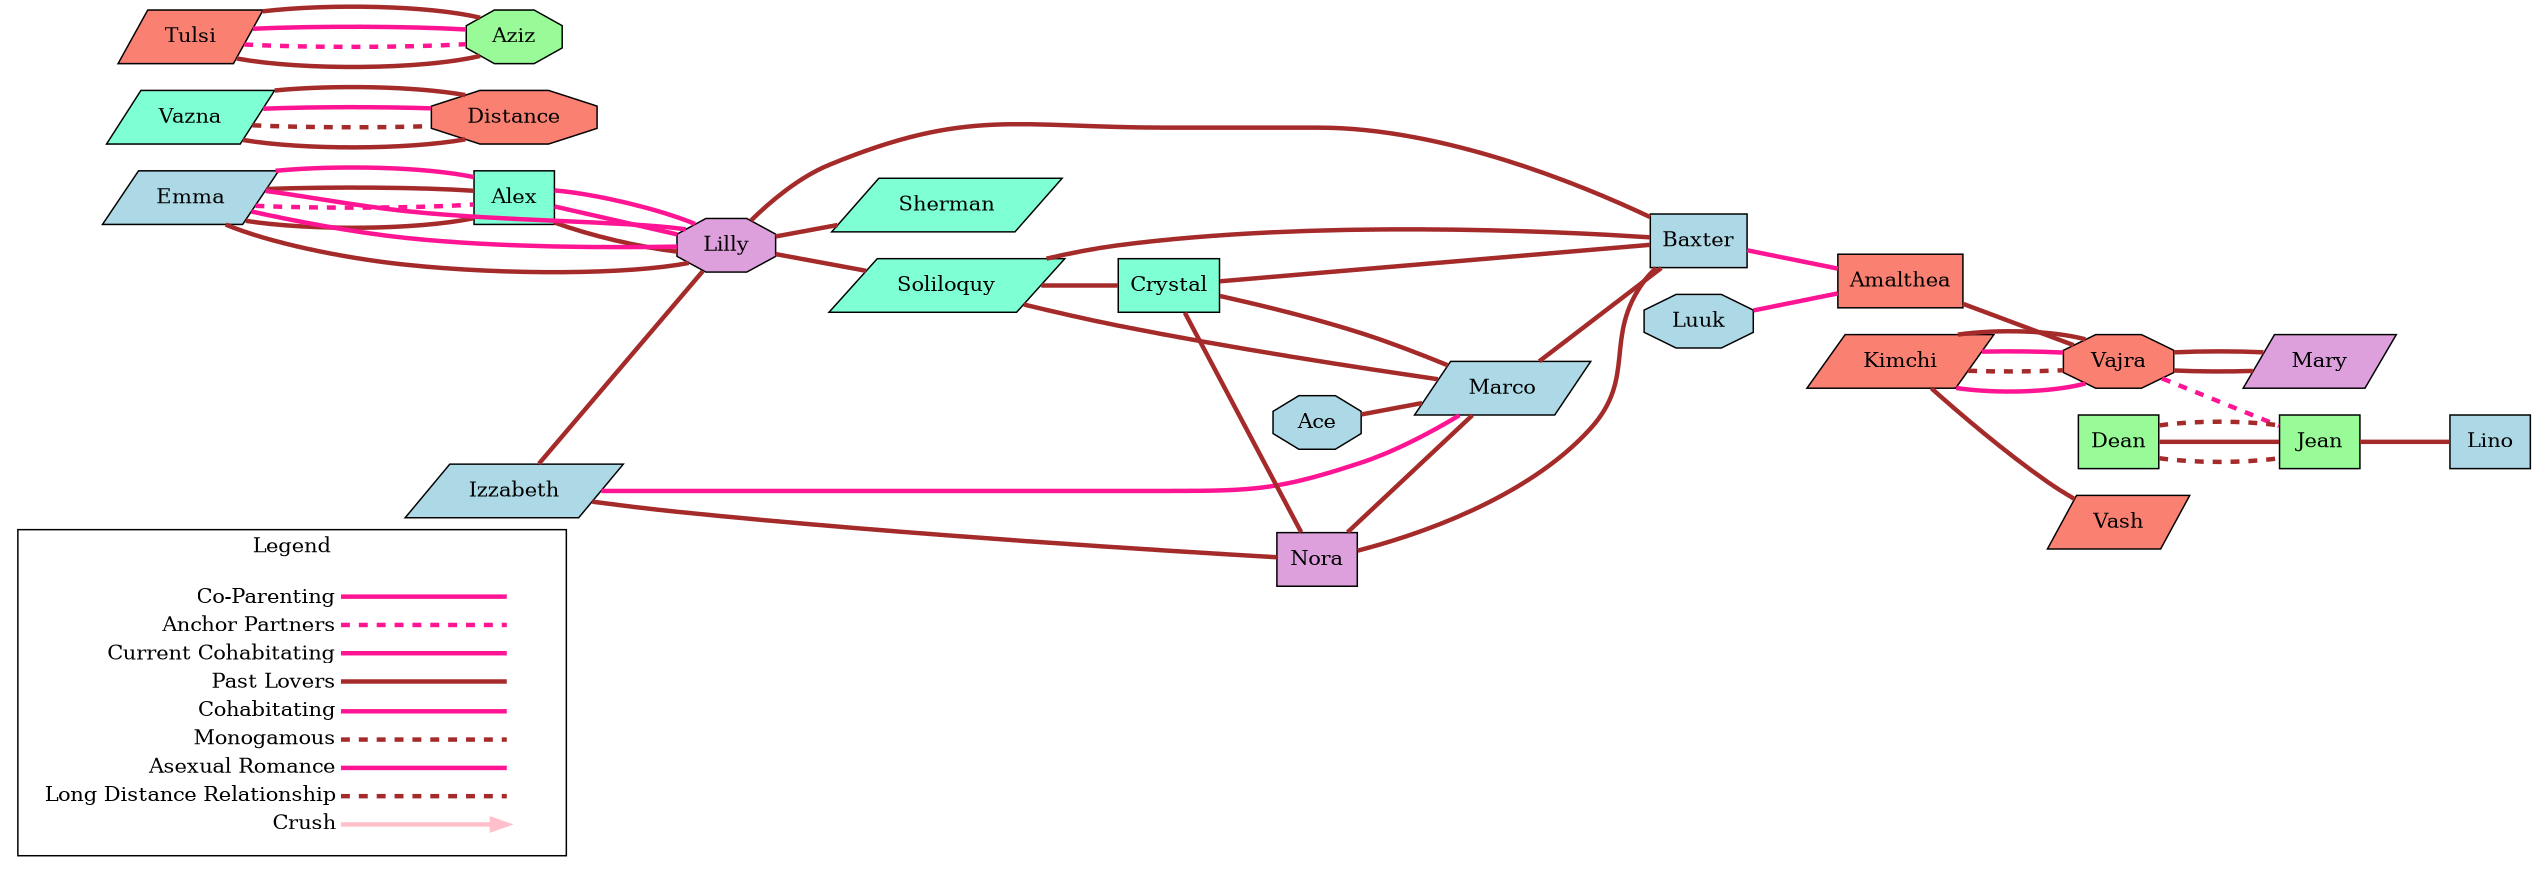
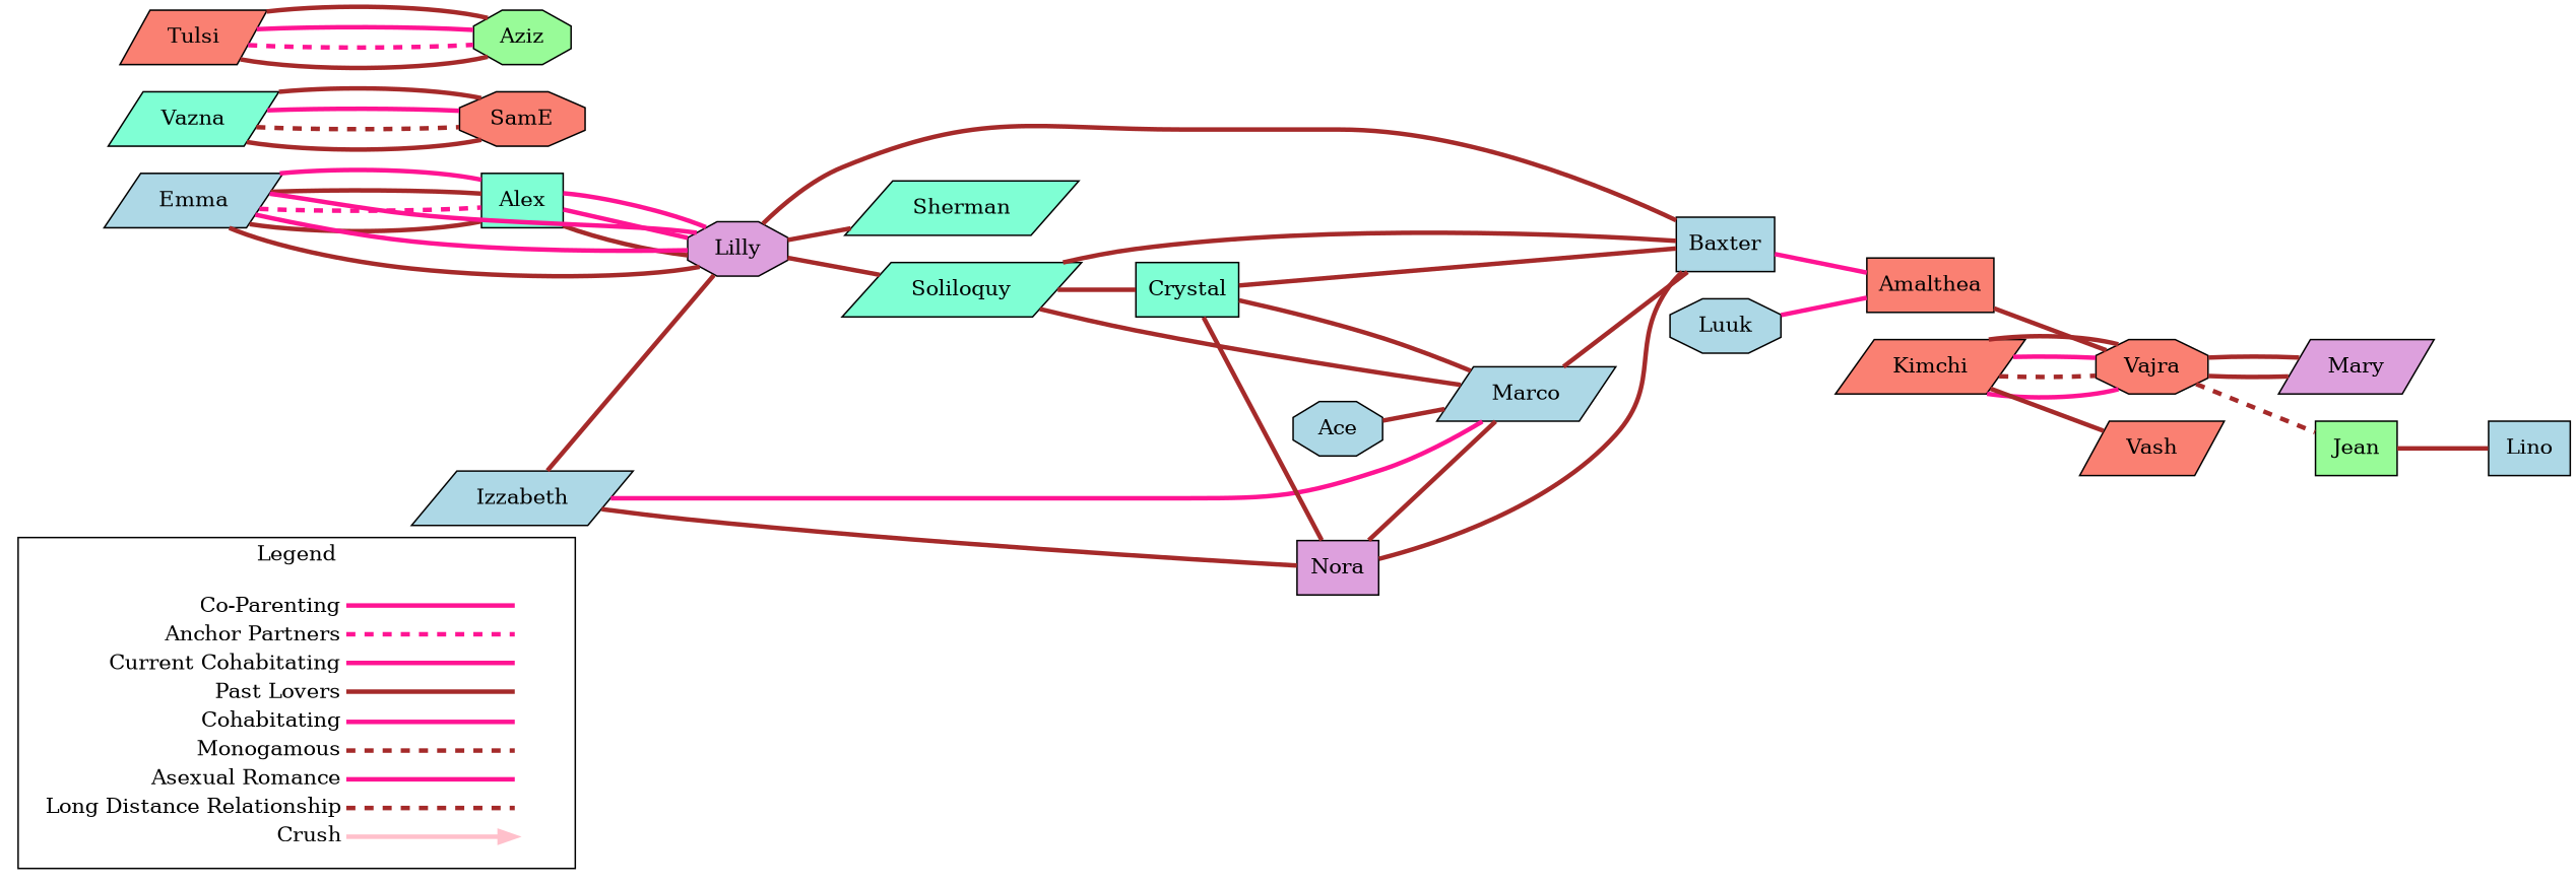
  digraph {
    rankdir=LR
    node [shape=parallelogram fillcolor=lightblue style=filled]
    edge [arrowhead=none arrowtail=none color=brown dir=both penwidth=3]
    n1 [label=<<table border="0" cellpadding="2" cellspacing="0" cellborder="0">           <tr><td align="right" port="coparenting">Co-Parenting</td></tr>           <tr><td align="right" port="anchorpartners">Anchor Partners</td></tr>           <tr><td align="right" port="currentlovers">Current Cohabitating</td></tr>           <tr><td align="right" port="pastlovers">Past Lovers</td></tr>           <tr><td align="right" port="cohabitating">Cohabitating</td></tr>           <tr><td align="right" port="monogamous">Monogamous</td></tr>           <tr><td align="right" port="asexualromance">Asexual Romance</td></tr>           <tr><td align="right" port="longdistancerelationship">Long Distance Relationship</td></tr>           <tr><td align="right" port="crush">Crush</td></tr>           </table>> shape=plaintext fillcolor="" style=""]
    n2 [label=<<table border="0" cellpadding="2" cellspacing="0" cellborder="0">           <tr><td align="left" port="coparenting">&nbsp;</td></tr>           <tr><td align="left" port="anchorpartners">&nbsp;</td></tr>           <tr><td align="left" port="currentlovers">&nbsp;</td></tr>           <tr><td align="left" port="pastlovers">&nbsp;</td></tr>           <tr><td align="left" port="cohabitating">&nbsp;</td></tr>           <tr><td align="left" port="monogamous">&nbsp;</td></tr>           <tr><td align="left" port="asexualromance">&nbsp;</td></tr>           <tr><td align="left" port="longdistancerelationship">&nbsp;</td></tr>           <tr><td align="left" port="crush">&nbsp;</td></tr>           </table>> shape=plaintext fillcolor="" style=""]
    Emma
    Alex [fillcolor=aquamarine shape=box]
    Lilly [fillcolor=plum shape=octagon]
    Kimchi [fillcolor=salmon]
    Vajra [fillcolor=salmon shape=octagon]
    Mary [fillcolor=plum]
    Vazna [fillcolor=aquamarine]
-   SamE [fillcolor=salmon shape=octagon label=Distance]
+   SamE [fillcolor=salmon shape=octagon]
    Tulsi [fillcolor=salmon]
    Aziz [fillcolor=palegreen shape=octagon]
-   Dean [fillcolor=palegreen shape=box]
    Jean [fillcolor=palegreen shape=box]
    Sherman [fillcolor=aquamarine]
    Lino [shape=box]
    Izzabeth
    Nora [fillcolor=plum shape=box]
    Marco
    Crystal [fillcolor=aquamarine shape=box]
    Baxter [shape=box]
    Luuk [shape=octagon]
    Amalthea [fillcolor=salmon shape=box]
    Soliloquy [fillcolor=aquamarine]
    Vash [fillcolor=salmon]
    Ace [shape=octagon]
    subgraph cluster_1 {
      label=Legend
      n1
      n2
    }
    subgraph sub_2 {
      n1
      n2
      Emma
      Alex
      Lilly
      Kimchi
      Vajra
      Mary
      Vazna
      SamE
      Tulsi
      Aziz
    }
    subgraph sub_3 {
      n1
      n2
      Emma
      Alex
      Kimchi
      Vajra
      Tulsi
      Aziz
-     Dean
      Jean
    }
    subgraph sub_4 {
      n1
      n2
      Vazna
      SamE
    }
    subgraph sub_5 {
      n1
      n2
      Emma
      Alex
      Lilly
      Kimchi
      Vajra
      Vazna
      SamE
      Tulsi
      Aziz
-     Dean
      Jean
      Sherman
      Lino
      Izzabeth
      Nora
      Marco
      Crystal
      Baxter
      Luuk
      Amalthea
    }
    subgraph sub_6 {
      n1
      n2
      Lilly
      Kimchi
      Vajra
      Mary
      Sherman
      Izzabeth
      Marco
      Crystal
      Baxter
      Amalthea
      Soliloquy
      Vash
    }
    subgraph sub_7 {
      n1
      n2
      Emma
      Alex
      Lilly
      Kimchi
      Vajra
      Vazna
      SamE
      Tulsi
      Aziz
    }
    subgraph sub_8 {
      n1
      n2
      Marco
      Ace
    }
    subgraph sub_9 {
      n1
      n2
      Vajra
-     Dean
      Jean
    }
    subgraph sub_10 {
      n1
      n2
    }
    n1 -> n2 [color=deeppink headport="coparenting:w" tailport="coparenting:e"]
    n1 -> n2 [headport="monogamous:w" style=dashed tailport="monogamous:e"]
    n1 -> n2 [color=deeppink headport="anchorpartners:w" style=dashed tailport="anchorpartners:e"]
    n1 -> n2 [color=deeppink headport="currentlovers:w" tailport="currentlovers:e"]
    n1 -> n2 [headport="pastlovers:w" tailport="pastlovers:e"]
    n1 -> n2 [color=deeppink headport="cohabitating:w" tailport="cohabitating:e"]
    n1 -> n2 [color=deeppink headport="asexualromance:w" tailport="asexualromance:e"]
    n1 -> n2 [headport="longdistancerelationship:w" style=dashed tailport="longdistancerelationship:e"]
    n1 -> n2 [arrowhead=normal color=pink dir=forward headport="crush:w" tailport="crush:e"]
    Emma -> Alex
    Emma -> Alex [color=deeppink style=dashed]
    Emma -> Alex
    Emma -> Alex [color=deeppink]
    Alex -> Lilly
    Alex -> Lilly [color=deeppink]
    Alex -> Lilly [color=deeppink]
    Lilly -> Emma
    Lilly -> Emma [color=deeppink]
    Lilly -> Emma [color=deeppink]
    Lilly -> Sherman
    Lilly -> Baxter
    Lilly -> Soliloquy
    Kimchi -> Vajra [color=deeppink]
    Kimchi -> Vajra [style=dashed]
    Kimchi -> Vajra [color=deeppink]
    Kimchi -> Vajra
    Kimchi -> Vash
    Vajra -> Mary
    Vajra -> Mary
-   Vajra -> Jean [color=deeppink style=dashed]
+   Vajra -> Jean [style=dashed]
    Vazna -> SamE
    Vazna -> SamE [style=dashed]
    Vazna -> SamE [color=deeppink]
    Vazna -> SamE
    Tulsi -> Aziz
    Tulsi -> Aziz [color=deeppink style=dashed]
    Tulsi -> Aziz [color=deeppink]
    Tulsi -> Aziz
-   Dean -> Jean [style=dashed]
-   Dean -> Jean
-   Dean -> Jean [style=dashed]
    Jean -> Lino
    Izzabeth -> Lilly
    Izzabeth -> Nora
    Izzabeth -> Marco [color=deeppink]
    Nora -> Marco
    Marco -> Crystal
    Marco -> Baxter
    Marco -> Soliloquy
    Crystal -> Nora
    Baxter -> Nora
    Baxter -> Crystal
    Baxter -> Amalthea [color=deeppink]
    Luuk -> Amalthea [color=deeppink]
    Amalthea -> Vajra
    Soliloquy -> Crystal
    Soliloquy -> Baxter
    Ace -> Marco
  }
